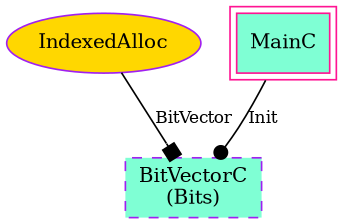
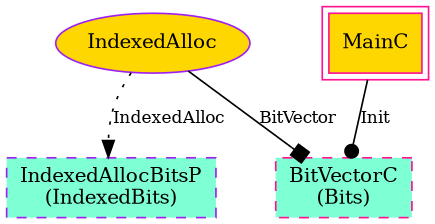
  digraph {
    node [color=purple fillcolor=gold fontsize=12 shape=box style=filled]
    edge [fontsize=10 style=solid]
    n1 [label=IndexedAlloc shape=ellipse]
-   n3 [fillcolor=aquamarine label="BitVectorC\n(Bits)" style="dashed,filled"]
-   MainC [color=deeppink fillcolor=aquamarine peripheries=2]
+   n2 [fillcolor=aquamarine label="IndexedAllocBitsP\n(IndexedBits)" style="dashed,filled"]
+   n3 [color=deeppink fillcolor=aquamarine label="BitVectorC\n(Bits)" style="dashed,filled"]
+   MainC [color=deeppink peripheries=2]
+   n1 -> n2 [arrowhead=normal label=IndexedAlloc style=dotted]
    n1 -> n3 [arrowhead=box label=BitVector]
    MainC -> n3 [arrowhead=dot label=Init]
  }
